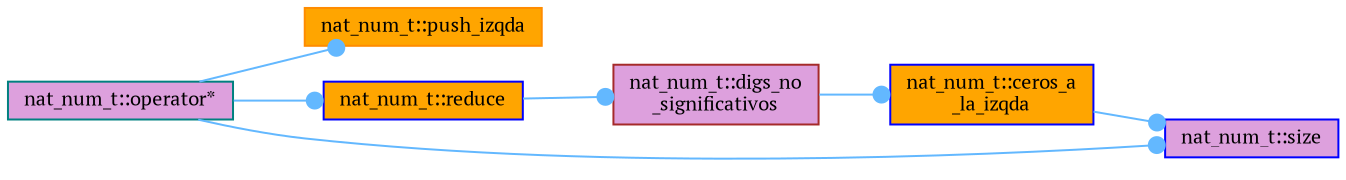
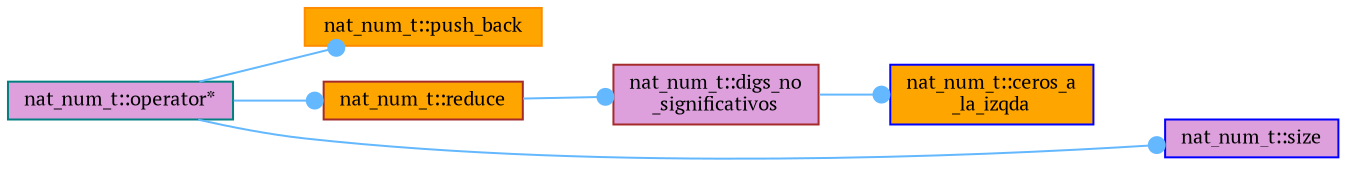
  digraph {
    fontname="PT Serif"
    rankdir=LR
    node [color=brown fillcolor=plum fontname="PT Serif" fontsize=10 shape=box style=filled]
    edge [arrowhead=dot color=steelblue1 fontname="PT Serif" fontsize=10 labelfontname=Helvetica labelfontsize=10 style=solid]
    n1 [color=teal fontcolor=black height=0.2 label="nat_num_t::operator*" width=0.4]
-   n2 [color=darkorange fillcolor=orange height=0.2 label="nat_num_t::push_izqda" width=0.4]
-   n3 [color=blue fillcolor=orange height=0.2 label="nat_num_t::reduce" width=0.4]
+   n2 [color=darkorange fillcolor=orange height=0.2 label="nat_num_t::push_back" width=0.4]
+   n3 [fillcolor=orange height=0.2 label="nat_num_t::reduce" width=0.4]
    n4 [color=blue height=0.2 label="nat_num_t::size" width=0.4]
    n5 [height=0.2 label="nat_num_t::digs_no\l_significativos" width=0.4]
    n6 [color=blue fillcolor=orange height=0.2 label="nat_num_t::ceros_a\l_la_izqda" width=0.4]
    n1 -> n2
    n1 -> n3
    n1 -> n4
    n3 -> n5
    n5 -> n6
-   n6 -> n4
  }
